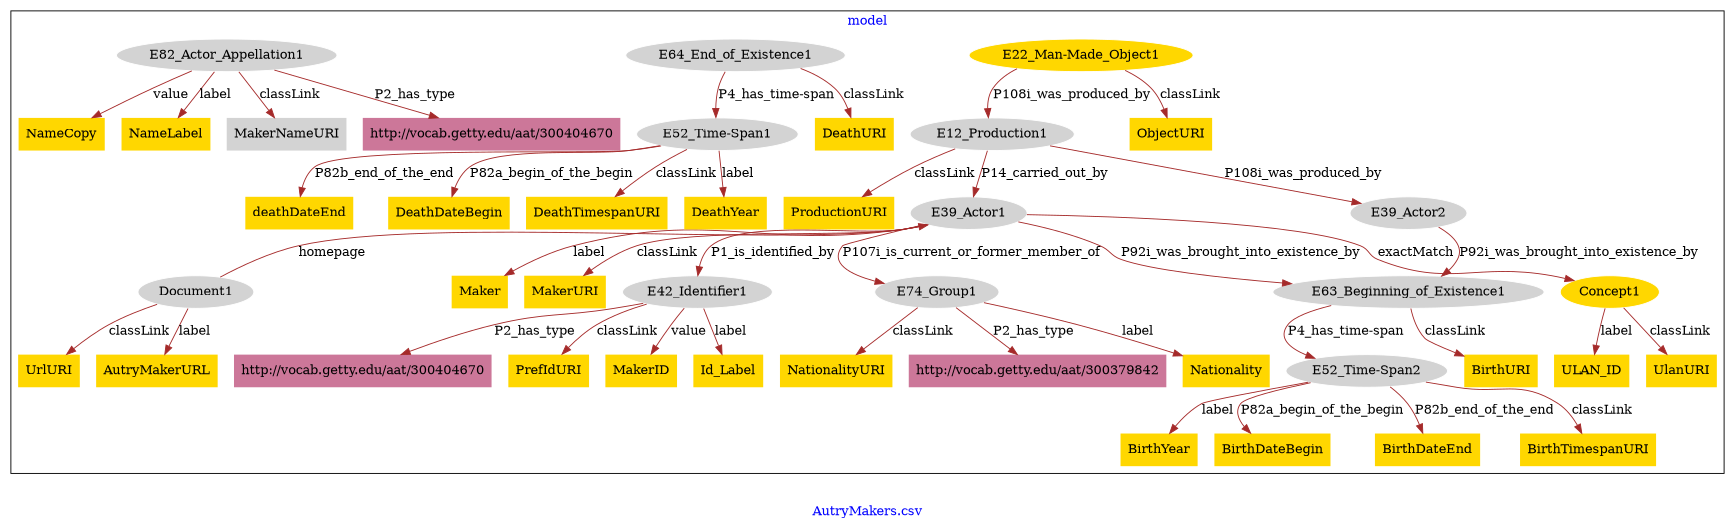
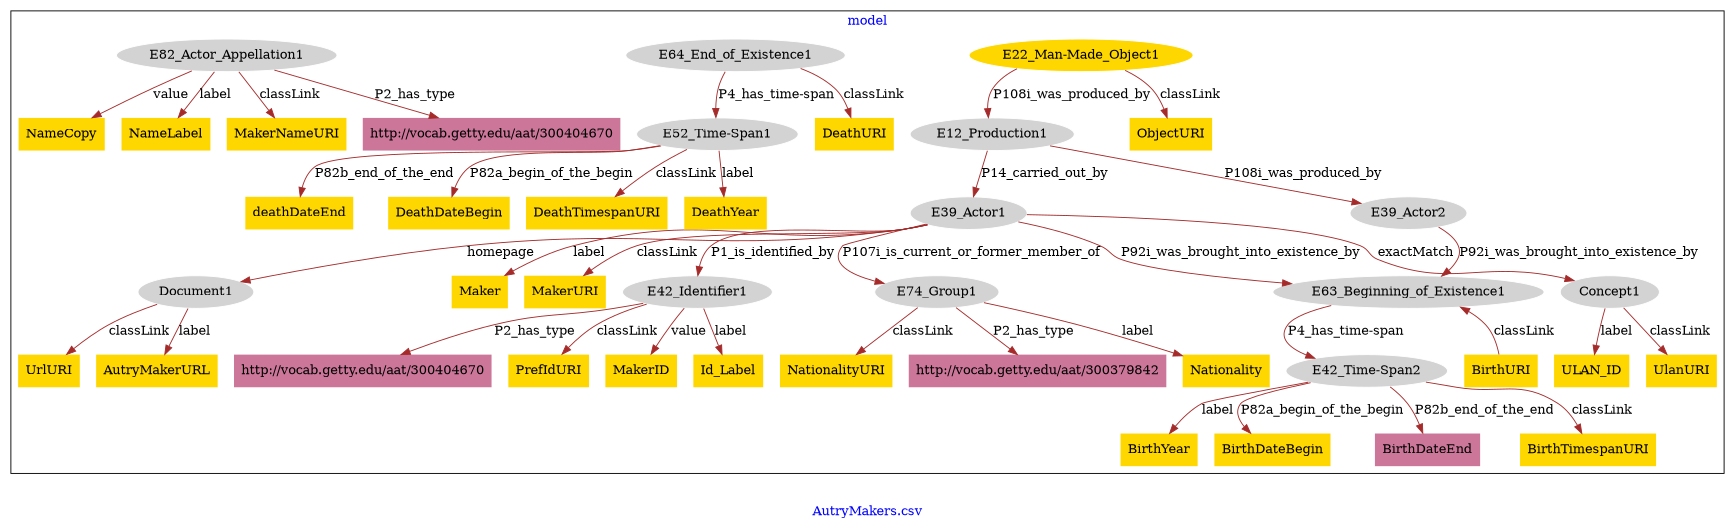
  digraph {
    fontcolor=blue
    label="AutryMakers.csv"
    remincross=true
    node [fillcolor=gold style=filled shape=plaintext]
    edge [color=brown fontcolor=black]
    n1 [color=white fillcolor=lightgray label=E12_Production1 shape=""]
    n2 [color=white fillcolor=lightgray label=E39_Actor1 shape=""]
    n3 [color=white fillcolor=lightgray label=E39_Actor2 shape=""]
    n4 [color=white label="E22_Man-Made_Object1" shape=""]
    n5 [color=white fillcolor=lightgray label=E42_Identifier1 shape=""]
    n6 [color=white fillcolor=lightgray label=E64_End_of_Existence1 shape=""]
    n7 [color=white fillcolor=lightgray label=E74_Group1 shape=""]
-   n8 [color=white label=Concept1 shape=""]
+   n8 [color=white fillcolor=lightgray label=Concept1 shape=""]
    n9 [color=white fillcolor=lightgray label=Document1 shape=""]
    n10 [color=white fillcolor=lightgray label=E63_Beginning_of_Existence1 shape=""]
    n11 [color=white fillcolor=lightgray label=E82_Actor_Appellation1 shape=""]
-   n12 [color=white fillcolor=lightgray label="E52_Time-Span2" shape=""]
+   n12 [color=white fillcolor=lightgray label="E42_Time-Span2" shape=""]
    n13 [color=white fillcolor=lightgray label="E52_Time-Span1" shape=""]
    n14 [label=BirthYear]
    n15 [label=NameCopy]
    n16 [label=BirthDateBegin]
-   n17 [label=BirthDateEnd]
+   n17 [fillcolor="#CC7799" label=BirthDateEnd]
    n18 [label=UrlURI]
    n19 [label=PrefIdURI]
    n20 [label=MakerID]
    n21 [label=Id_Label]
    n22 [label=AutryMakerURL]
    n23 [label=ULAN_ID]
    n24 [label=Nationality]
    n25 [label=Maker]
    n26 [label=NameLabel]
    n27 [label=NationalityURI]
    n28 [label=DeathDateBegin]
    n29 [label=DeathTimespanURI]
-   n30 [fillcolor=lightgray label=MakerNameURI]
+   n30 [label=MakerNameURI]
    n31 [label=DeathYear]
    n32 [label=MakerURI]
    n33 [label=DeathURI]
-   n34 [label=ProductionURI]
    n35 [label=BirthURI]
    n36 [label=BirthTimespanURI]
    n37 [label=deathDateEnd]
    n38 [label=UlanURI]
    n39 [label=ObjectURI]
    n40 [fillcolor="#CC7799" label="http://vocab.getty.edu/aat/300404670"]
    n41 [fillcolor="#CC7799" label="http://vocab.getty.edu/aat/300379842"]
    n42 [fillcolor="#CC7799" label="http://vocab.getty.edu/aat/300404670"]
    subgraph cluster_1 {
      label=model
      n1
      n2
      n3
      n4
      n5
      n6
      n7
      n8
      n9
      n10
      n11
      n12
      n13
      n14
      n15
      n16
      n17
      n18
      n19
      n20
      n21
      n22
      n23
      n24
      n25
      n26
      n27
      n28
      n29
      n30
      n31
      n32
      n33
-     n34
      n35
      n36
      n37
      n38
      n39
      n40
      n41
      n42
    }
    n1 -> n2 [label=P14_carried_out_by]
    n1 -> n3 [label=P108i_was_produced_by]
-   n1 -> n34 [label=classLink]
    n2 -> n5 [label=P1_is_identified_by]
    n2 -> n7 [label=P107i_is_current_or_former_member_of]
    n2 -> n8 [label=exactMatch]
-   n9 -> n2 [label=homepage]
+   n2 -> n9 [label=homepage]
    n2 -> n10 [label=P92i_was_brought_into_existence_by]
    n2 -> n25 [label=label]
    n2 -> n32 [label=classLink]
    n3 -> n10 [label=P92i_was_brought_into_existence_by]
    n4 -> n1 [label=P108i_was_produced_by]
    n4 -> n39 [label=classLink]
    n5 -> n19 [label=classLink]
    n5 -> n20 [label=value]
    n5 -> n21 [label=label]
    n5 -> n40 [label=P2_has_type]
    n6 -> n13 [label="P4_has_time-span"]
    n6 -> n33 [label=classLink]
    n7 -> n24 [label=label]
    n7 -> n27 [label=classLink]
    n7 -> n41 [label=P2_has_type]
    n8 -> n23 [label=label]
    n8 -> n38 [label=classLink]
    n9 -> n18 [label=classLink]
    n9 -> n22 [label=label]
    n10 -> n12 [label="P4_has_time-span"]
-   n10 -> n35 [label=classLink]
+   n35 -> n10 [label=classLink]
    n11 -> n15 [label=value]
    n11 -> n26 [label=label]
    n11 -> n30 [label=classLink]
    n11 -> n42 [label=P2_has_type]
    n12 -> n14 [label=label]
    n12 -> n16 [label=P82a_begin_of_the_begin]
    n12 -> n17 [label=P82b_end_of_the_end]
    n12 -> n36 [label=classLink]
    n13 -> n28 [label=P82a_begin_of_the_begin]
    n13 -> n29 [label=classLink]
    n13 -> n31 [label=label]
    n13 -> n37 [label=P82b_end_of_the_end]
  }
